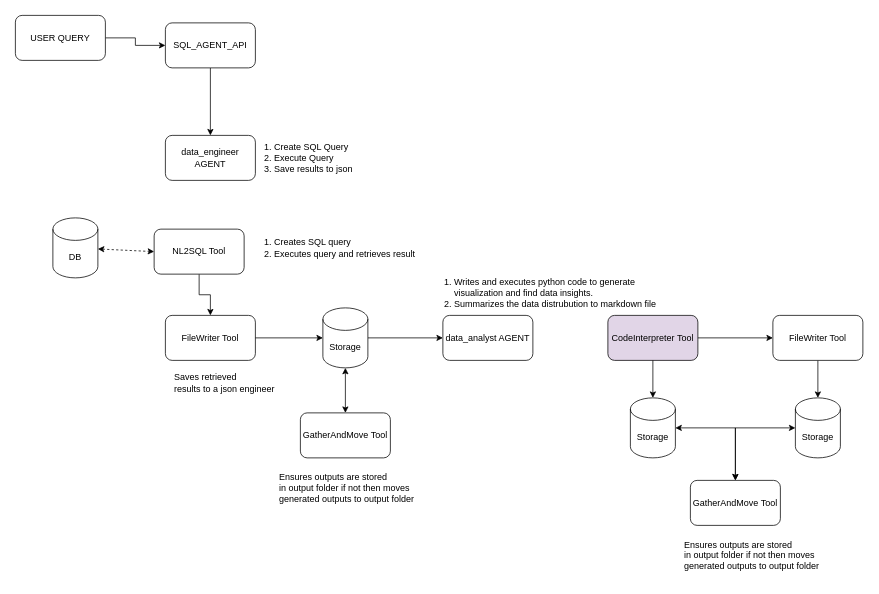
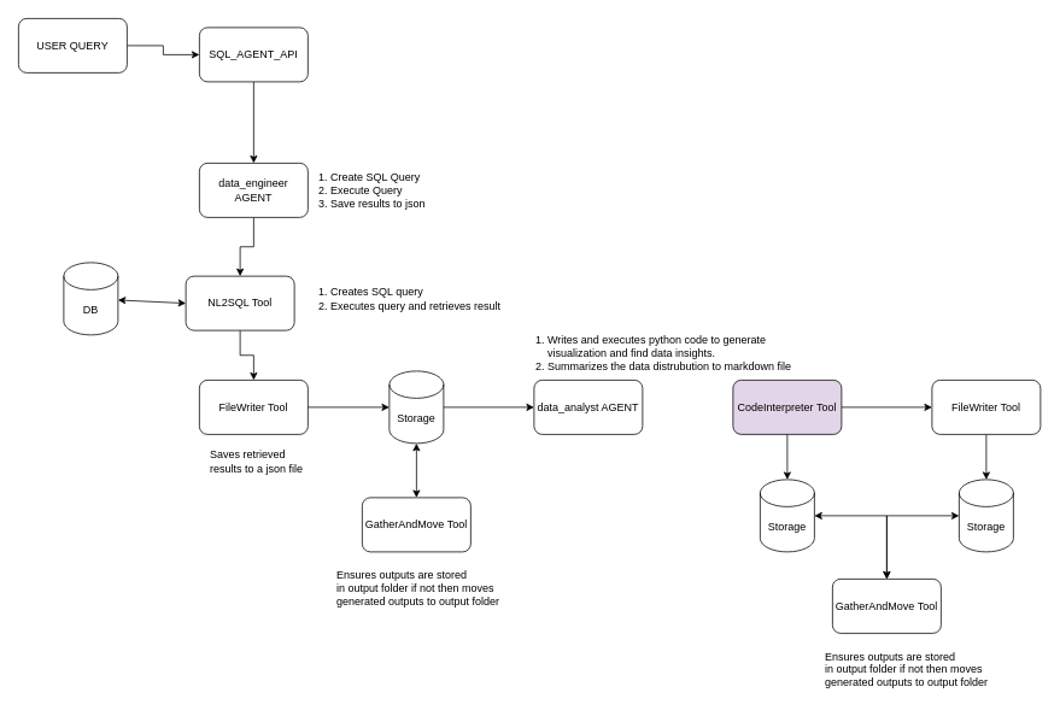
  <mxCell id="0" />
  <mxCell id="1" parent="0" />
  <mxCell id="2" style="edgeStyle=orthogonalEdgeStyle;rounded=0;orthogonalLoop=1;jettySize=auto;html=1;entryX=0;entryY=0.5;entryDx=0;entryDy=0;" edge="1" parent="1" source="3" target="5"><mxGeometry relative="1" as="geometry" /></mxCell>
  <mxCell id="3" value="USER QUERY" style="rounded=1;whiteSpace=wrap;html=1;" vertex="1" parent="1"><mxGeometry x="20" y="20" width="120" height="60" as="geometry" /></mxCell>
  <mxCell id="4" style="edgeStyle=orthogonalEdgeStyle;rounded=0;orthogonalLoop=1;jettySize=auto;html=1;entryX=0.5;entryY=0;entryDx=0;entryDy=0;" edge="1" parent="1" source="5" target="7"><mxGeometry relative="1" as="geometry" /></mxCell>
  <mxCell id="5" value="SQL_AGENT_API" style="rounded=1;whiteSpace=wrap;html=1;" vertex="1" parent="1"><mxGeometry x="220" y="30" width="120" height="60" as="geometry" /></mxCell>
+ <mxCell id="6" style="edgeStyle=orthogonalEdgeStyle;rounded=0;orthogonalLoop=1;jettySize=auto;html=1;" edge="1" parent="1" source="7" target="9"><mxGeometry relative="1" as="geometry" /></mxCell>
  <mxCell id="7" value="data_engineer AGENT" style="rounded=1;whiteSpace=wrap;html=1;" vertex="1" parent="1"><mxGeometry x="220" y="180" width="120" height="60" as="geometry" /></mxCell>
  <mxCell id="8" style="edgeStyle=orthogonalEdgeStyle;rounded=0;orthogonalLoop=1;jettySize=auto;html=1;" edge="1" parent="1" source="9" target="12"><mxGeometry relative="1" as="geometry" /></mxCell>
  <mxCell id="9" value="NL2SQL Tool" style="rounded=1;whiteSpace=wrap;html=1;" vertex="1" parent="1"><mxGeometry x="205" y="305" width="120" height="60" as="geometry" /></mxCell>
- <mxCell id="10" style="rounded=0;orthogonalLoop=1;jettySize=auto;html=1;entryX=0;entryY=0.5;entryDx=0;entryDy=0;startArrow=classic;startFill=1;dashed=1;" edge="1" parent="1" source="11" target="9"><mxGeometry relative="1" as="geometry" /></mxCell>
+ <mxCell id="10" style="rounded=0;orthogonalLoop=1;jettySize=auto;html=1;entryX=0;entryY=0.5;entryDx=0;entryDy=0;startArrow=classic;startFill=1;" edge="1" parent="1" source="11" target="9"><mxGeometry relative="1" as="geometry" /></mxCell>
  <mxCell id="11" value="DB" style="shape=cylinder3;whiteSpace=wrap;html=1;boundedLbl=1;backgroundOutline=1;size=15;" vertex="1" parent="1"><mxGeometry x="70" y="290" width="60" height="80" as="geometry" /></mxCell>
  <mxCell id="12" value="FileWriter Tool" style="rounded=1;whiteSpace=wrap;html=1;" vertex="1" parent="1"><mxGeometry x="220" y="420" width="120" height="60" as="geometry" /></mxCell>
  <mxCell id="13" style="edgeStyle=orthogonalEdgeStyle;rounded=0;orthogonalLoop=1;jettySize=auto;html=1;startArrow=classic;startFill=1;" edge="1" parent="1" source="15" target="16"><mxGeometry relative="1" as="geometry" /></mxCell>
  <mxCell id="14" style="edgeStyle=orthogonalEdgeStyle;rounded=0;orthogonalLoop=1;jettySize=auto;html=1;" edge="1" parent="1" source="15" target="18"><mxGeometry relative="1" as="geometry" /></mxCell>
  <mxCell id="15" value="Storage" style="shape=cylinder3;whiteSpace=wrap;html=1;boundedLbl=1;backgroundOutline=1;size=15;" vertex="1" parent="1"><mxGeometry x="430" y="410" width="60" height="80" as="geometry" /></mxCell>
  <mxCell id="16" value="GatherAndMove Tool" style="rounded=1;whiteSpace=wrap;html=1;" vertex="1" parent="1"><mxGeometry x="400" y="550" width="120" height="60" as="geometry" /></mxCell>
  <mxCell id="17" style="edgeStyle=orthogonalEdgeStyle;rounded=0;orthogonalLoop=1;jettySize=auto;html=1;entryX=0;entryY=0.5;entryDx=0;entryDy=0;entryPerimeter=0;" edge="1" parent="1" source="12" target="15"><mxGeometry relative="1" as="geometry" /></mxCell>
  <mxCell id="18" value="data_analyst AGENT" style="rounded=1;whiteSpace=wrap;html=1;" vertex="1" parent="1"><mxGeometry x="590" y="420" width="120" height="60" as="geometry" /></mxCell>
  <mxCell id="19" style="edgeStyle=orthogonalEdgeStyle;rounded=0;orthogonalLoop=1;jettySize=auto;html=1;entryX=0;entryY=0.5;entryDx=0;entryDy=0;" edge="1" parent="1" source="20" target="25"><mxGeometry relative="1" as="geometry" /></mxCell>
  <mxCell id="20" value="CodeInterpreter Tool" style="rounded=1;whiteSpace=wrap;html=1;fillColor=#e1d5e7;" vertex="1" parent="1"><mxGeometry x="810" y="420" width="120" height="60" as="geometry" /></mxCell>
  <mxCell id="21" style="edgeStyle=orthogonalEdgeStyle;rounded=0;orthogonalLoop=1;jettySize=auto;html=1;entryX=0.5;entryY=0;entryDx=0;entryDy=0;startArrow=classic;startFill=1;" edge="1" parent="1" source="22" target="28"><mxGeometry relative="1" as="geometry" /></mxCell>
  <mxCell id="22" value="Storage" style="shape=cylinder3;whiteSpace=wrap;html=1;boundedLbl=1;backgroundOutline=1;size=15;" vertex="1" parent="1"><mxGeometry x="840" y="530" width="60" height="80" as="geometry" /></mxCell>
  <mxCell id="23" style="edgeStyle=orthogonalEdgeStyle;rounded=0;orthogonalLoop=1;jettySize=auto;html=1;entryX=0.5;entryY=0;entryDx=0;entryDy=0;entryPerimeter=0;" edge="1" parent="1" source="20" target="22"><mxGeometry relative="1" as="geometry" /></mxCell>
  <mxCell id="24" style="edgeStyle=orthogonalEdgeStyle;rounded=0;orthogonalLoop=1;jettySize=auto;html=1;" edge="1" parent="1" source="25" target="27"><mxGeometry relative="1" as="geometry" /></mxCell>
  <mxCell id="25" value="FileWriter Tool" style="rounded=1;whiteSpace=wrap;html=1;" vertex="1" parent="1"><mxGeometry x="1030" y="420" width="120" height="60" as="geometry" /></mxCell>
  <mxCell id="26" style="edgeStyle=orthogonalEdgeStyle;rounded=0;orthogonalLoop=1;jettySize=auto;html=1;entryX=0.5;entryY=0;entryDx=0;entryDy=0;startArrow=classic;startFill=1;" edge="1" parent="1" source="27" target="28"><mxGeometry relative="1" as="geometry" /></mxCell>
  <mxCell id="27" value="Storage" style="shape=cylinder3;whiteSpace=wrap;html=1;boundedLbl=1;backgroundOutline=1;size=15;" vertex="1" parent="1"><mxGeometry x="1060" y="530" width="60" height="80" as="geometry" /></mxCell>
  <mxCell id="28" value="GatherAndMove Tool" style="rounded=1;whiteSpace=wrap;html=1;" vertex="1" parent="1"><mxGeometry x="920" y="640" width="120" height="60" as="geometry" /></mxCell>
  <mxCell id="29" value="1. Create SQL Query&lt;div&gt;2. Execute Query&amp;nbsp;&lt;/div&gt;&lt;div&gt;3. Save results to json&lt;/div&gt;" style="text;html=1;align=left;verticalAlign=middle;resizable=0;points=[];autosize=1;strokeColor=none;fillColor=none;" vertex="1" parent="1"><mxGeometry x="350" y="180" width="140" height="60" as="geometry" /></mxCell>
  <mxCell id="30" value="1. Creates SQL query&lt;div&gt;2. Executes query and retrieves result&lt;/div&gt;" style="text;html=1;align=left;verticalAlign=middle;resizable=0;points=[];autosize=1;strokeColor=none;fillColor=none;" vertex="1" parent="1"><mxGeometry x="350" y="310" width="220" height="40" as="geometry" /></mxCell>
- <mxCell id="31" value="Saves retrieved&amp;nbsp;&lt;div&gt;results to a json engineer&lt;/div&gt;" style="text;html=1;align=left;verticalAlign=middle;resizable=0;points=[];autosize=1;strokeColor=none;fillColor=none;" vertex="1" parent="1"><mxGeometry x="230" y="490" width="130" height="40" as="geometry" /></mxCell>
+ <mxCell id="31" value="Saves retrieved&amp;nbsp;&lt;div&gt;results to a json file&lt;/div&gt;" style="text;html=1;align=left;verticalAlign=middle;resizable=0;points=[];autosize=1;strokeColor=none;fillColor=none;" vertex="1" parent="1"><mxGeometry x="230" y="490" width="130" height="40" as="geometry" /></mxCell>
  <mxCell id="32" value="Ensures outputs are stored&amp;nbsp;&lt;div&gt;in output folder if not then moves&amp;nbsp;&lt;/div&gt;&lt;div&gt;generated outputs to output folder&lt;/div&gt;" style="text;html=1;align=left;verticalAlign=middle;resizable=0;points=[];autosize=1;strokeColor=none;fillColor=none;" vertex="1" parent="1"><mxGeometry x="370" y="620" width="200" height="60" as="geometry" /></mxCell>
  <mxCell id="33" value="1. Writes and executes python code to generate&amp;nbsp;&lt;div&gt;&amp;nbsp; &amp;nbsp; visualization and find data insights.&lt;div&gt;2. Summarizes the data distrubution to markdown file&lt;/div&gt;&lt;/div&gt;" style="text;html=1;align=left;verticalAlign=middle;resizable=0;points=[];autosize=1;strokeColor=none;fillColor=none;" vertex="1" parent="1"><mxGeometry x="590" y="360" width="310" height="60" as="geometry" /></mxCell>
  <mxCell id="34" value="Ensures outputs are stored&amp;nbsp;&lt;div&gt;in output folder if not then moves&amp;nbsp;&lt;/div&gt;&lt;div&gt;generated outputs to output folder&lt;/div&gt;" style="text;html=1;align=left;verticalAlign=middle;resizable=0;points=[];autosize=1;strokeColor=none;fillColor=none;" vertex="1" parent="1"><mxGeometry x="910" y="710" width="200" height="60" as="geometry" /></mxCell>
